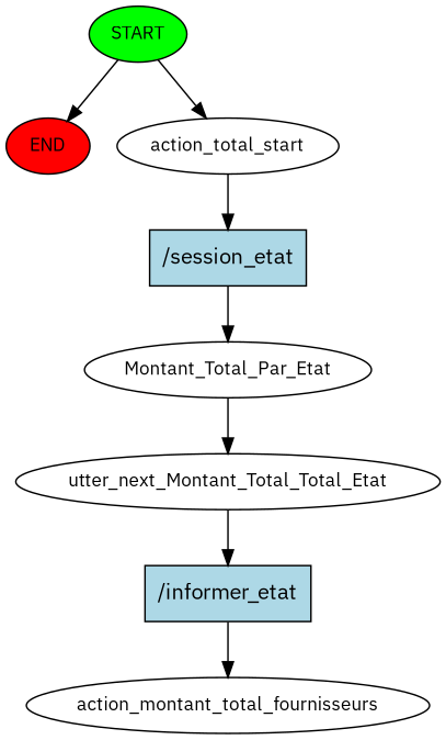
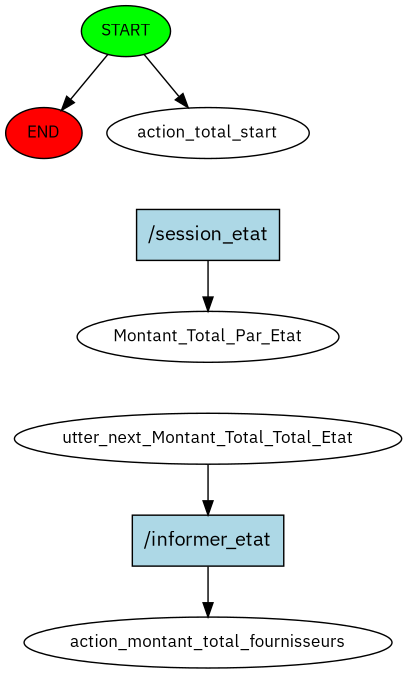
  digraph {
    fontname="IBM Plex Sans"
    node [fontname="IBM Plex Sans" fontsize=12]
    edge [fontname="IBM Plex Sans"]
    n1 [fillcolor=green label=START style=filled]
    n2 [fillcolor=red label=END style=filled]
    n3 [label=action_total_start]
    n4 [fillcolor=lightblue label="/session_etat" shape=rect style=filled fontsize=""]
    n5 [label=Montant_Total_Par_Etat]
    n6 [label=utter_next_Montant_Total_Total_Etat]
    n7 [fillcolor=lightblue label="/informer_etat" shape=rect style=filled fontsize=""]
    n8 [label=action_montant_total_fournisseurs]
    n1 -> n2
    n1 -> n3
-   n3 -> n4
    n4 -> n5
-   n5 -> n6
    n6 -> n7
    n7 -> n8
  }
